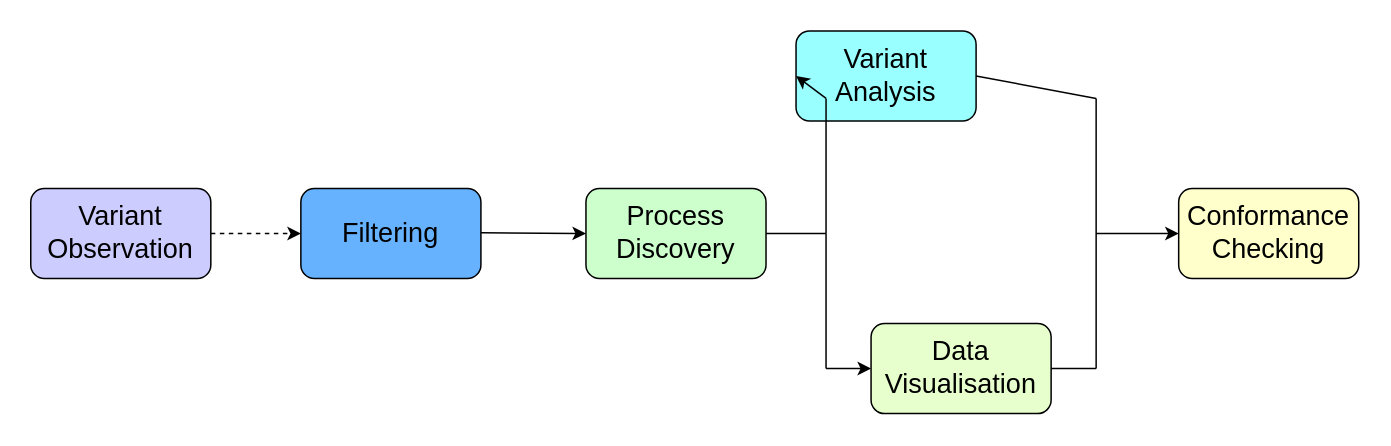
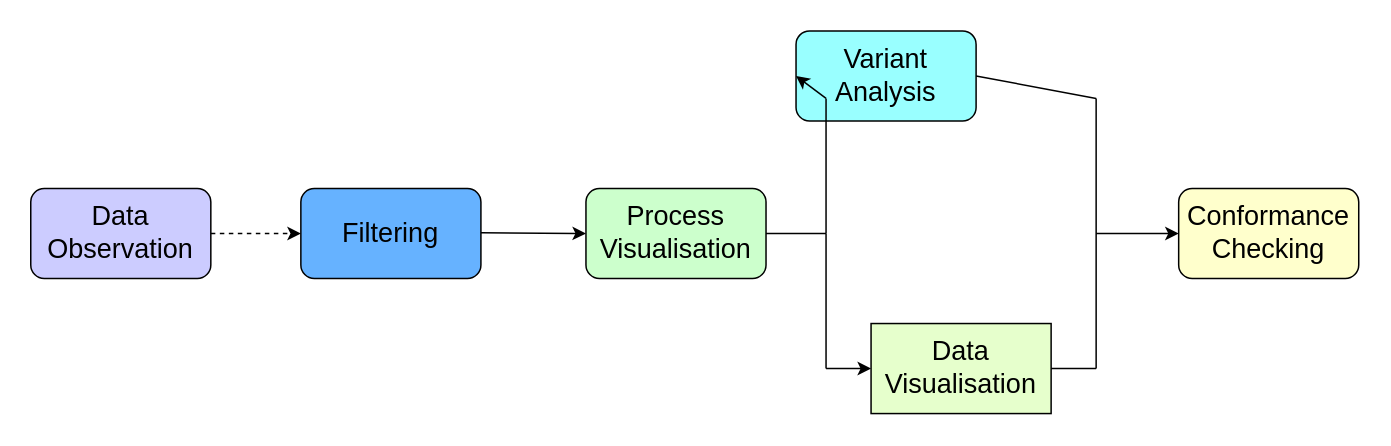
  <mxCell id="0" />
  <mxCell id="1" parent="0" />
  <mxCell id="2" value="&lt;font style=&quot;font-size: 18px&quot;&gt;Filtering&lt;/font&gt;" style="rounded=1;whiteSpace=wrap;html=1;fillColor=#66B2FF;" parent="1" vertex="1"><mxGeometry x="200" y="125" width="120" height="60" as="geometry" /></mxCell>
  <mxCell id="3" value="Variant Analysis" style="rounded=1;whiteSpace=wrap;html=1;fontSize=18;fillColor=#99FFFF;" parent="1" vertex="1"><mxGeometry x="530" y="20" width="120" height="60" as="geometry" /></mxCell>
  <mxCell id="4" value="Conformance Checking" style="rounded=1;whiteSpace=wrap;html=1;fontSize=18;fillColor=#FFFFCC;" parent="1" vertex="1"><mxGeometry x="785" y="125" width="120" height="60" as="geometry" /></mxCell>
- <mxCell id="5" value="Data Visualisation" style="rounded=1;whiteSpace=wrap;html=1;fontSize=18;fillColor=#E6FFCC;" parent="1" vertex="1"><mxGeometry x="580" y="215" width="120" height="60" as="geometry" /></mxCell>
- <mxCell id="6" value="&lt;font style=&quot;font-size: 18px&quot;&gt;Variant Observation&lt;/font&gt;" style="rounded=1;whiteSpace=wrap;html=1;fillColor=#CCCCFF;" vertex="1" parent="1"><mxGeometry x="20" y="125" width="120" height="60" as="geometry" /></mxCell>
- <mxCell id="7" value="&lt;font style=&quot;font-size: 18px;&quot;&gt;Process Discovery&lt;/font&gt;" style="rounded=1;whiteSpace=wrap;html=1;fillColor=#CCFFCC;" vertex="1" parent="1"><mxGeometry x="390" y="125" width="120" height="60" as="geometry" /></mxCell>
+ <mxCell id="5" value="Data Visualisation" style="whiteSpace=wrap;html=1;fontSize=18;fillColor=#E6FFCC;rounded=0;" parent="1" vertex="1"><mxGeometry x="580" y="215" width="120" height="60" as="geometry" /></mxCell>
+ <mxCell id="6" value="&lt;font style=&quot;font-size: 18px&quot;&gt;Data Observation&lt;/font&gt;" style="rounded=1;whiteSpace=wrap;html=1;fillColor=#CCCCFF;" vertex="1" parent="1"><mxGeometry x="20" y="125" width="120" height="60" as="geometry" /></mxCell>
+ <mxCell id="7" value="&lt;font style=&quot;font-size: 18px;&quot;&gt;Process Visualisation&lt;/font&gt;" style="rounded=1;whiteSpace=wrap;html=1;fillColor=#CCFFCC;" vertex="1" parent="1"><mxGeometry x="390" y="125" width="120" height="60" as="geometry" /></mxCell>
  <mxCell id="8" value="" style="endArrow=classic;html=1;rounded=0;fontSize=18;exitX=1;exitY=0.5;exitDx=0;exitDy=0;entryX=0;entryY=0.5;entryDx=0;entryDy=0;dashed=1;" edge="1" parent="1" source="6" target="2"><mxGeometry width="50" height="50" relative="1" as="geometry"><mxPoint x="150" y="255" as="sourcePoint" /><mxPoint x="200" y="205" as="targetPoint" /></mxGeometry></mxCell>
  <mxCell id="9" value="" style="endArrow=classic;html=1;rounded=0;fontSize=18;exitX=1;exitY=0.5;exitDx=0;exitDy=0;" edge="1" parent="1"><mxGeometry width="50" height="50" relative="1" as="geometry"><mxPoint x="320" y="154.5" as="sourcePoint" /><mxPoint x="390" y="155" as="targetPoint" /></mxGeometry></mxCell>
  <mxCell id="10" value="" style="endArrow=none;html=1;rounded=0;fontSize=18;exitX=1;exitY=0.5;exitDx=0;exitDy=0;" edge="1" parent="1" source="7"><mxGeometry width="50" height="50" relative="1" as="geometry"><mxPoint x="430" y="245" as="sourcePoint" /><mxPoint x="550" y="155" as="targetPoint" /></mxGeometry></mxCell>
  <mxCell id="11" value="" style="endArrow=classic;html=1;rounded=0;fontSize=18;entryX=0;entryY=0.5;entryDx=0;entryDy=0;" edge="1" parent="1" target="3"><mxGeometry width="50" height="50" relative="1" as="geometry"><mxPoint x="550" y="65" as="sourcePoint" /><mxPoint x="550" y="65" as="targetPoint" /></mxGeometry></mxCell>
  <mxCell id="12" value="" style="endArrow=none;html=1;rounded=0;fontSize=18;" edge="1" parent="1"><mxGeometry width="50" height="50" relative="1" as="geometry"><mxPoint x="550" y="65" as="sourcePoint" /><mxPoint x="550" y="155" as="targetPoint" /></mxGeometry></mxCell>
  <mxCell id="13" value="" style="endArrow=none;html=1;rounded=0;fontSize=18;" edge="1" parent="1"><mxGeometry width="50" height="50" relative="1" as="geometry"><mxPoint x="550" y="245" as="sourcePoint" /><mxPoint x="550" y="155" as="targetPoint" /></mxGeometry></mxCell>
  <mxCell id="14" value="" style="endArrow=classic;html=1;rounded=0;fontSize=18;entryX=0;entryY=0.5;entryDx=0;entryDy=0;" edge="1" parent="1" target="5"><mxGeometry width="50" height="50" relative="1" as="geometry"><mxPoint x="550" y="245" as="sourcePoint" /><mxPoint x="480" y="195" as="targetPoint" /></mxGeometry></mxCell>
  <mxCell id="15" value="" style="endArrow=none;html=1;rounded=0;fontSize=18;entryX=1;entryY=0.5;entryDx=0;entryDy=0;" edge="1" parent="1" target="3"><mxGeometry width="50" height="50" relative="1" as="geometry"><mxPoint x="730" y="65" as="sourcePoint" /><mxPoint x="480" y="195" as="targetPoint" /></mxGeometry></mxCell>
  <mxCell id="16" value="" style="endArrow=none;html=1;rounded=0;fontSize=18;entryX=1;entryY=0.5;entryDx=0;entryDy=0;" edge="1" parent="1" target="5"><mxGeometry width="50" height="50" relative="1" as="geometry"><mxPoint x="730" y="245" as="sourcePoint" /><mxPoint x="480" y="195" as="targetPoint" /></mxGeometry></mxCell>
  <mxCell id="17" value="" style="endArrow=none;html=1;rounded=0;fontSize=18;" edge="1" parent="1"><mxGeometry width="50" height="50" relative="1" as="geometry"><mxPoint x="730" y="245" as="sourcePoint" /><mxPoint x="730" y="65" as="targetPoint" /></mxGeometry></mxCell>
  <mxCell id="18" value="" style="endArrow=classic;html=1;rounded=0;fontSize=18;entryX=0;entryY=0.5;entryDx=0;entryDy=0;" edge="1" parent="1" target="4"><mxGeometry width="50" height="50" relative="1" as="geometry"><mxPoint x="730" y="155" as="sourcePoint" /><mxPoint x="480" y="195" as="targetPoint" /></mxGeometry></mxCell>
